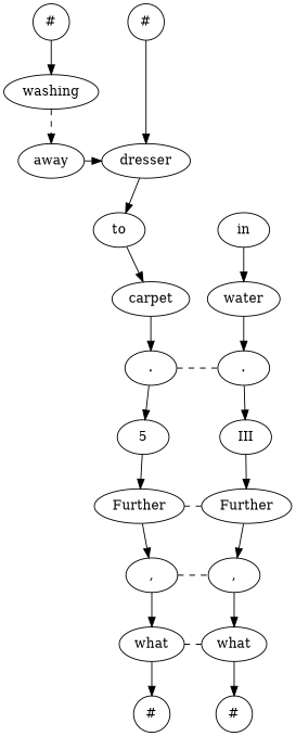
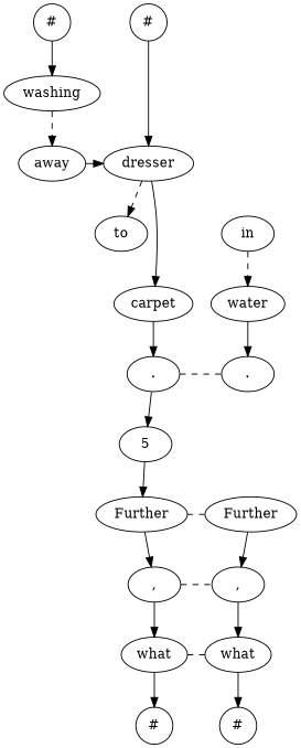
  digraph {
    n1 [label="#" shape=circle]
    n2 [label="#" shape=circle]
    n3 [label=dresser]
    n4 [label=away]
    n5 [label="."]
    n6 [label="."]
    n7 [label=Further]
    n8 [label=Further]
    n9 [label=","]
    n10 [label=","]
    n11 [label=what]
    n12 [label=what]
    n13 [label="#" shape=circle]
    n14 [label="#" shape=circle]
    n15 [label=washing]
    n16 [label=to]
    n17 [label=5]
-   n18 [label=III]
    n19 [label=carpet]
    n20 [label=in]
    n21 [label=water]
    subgraph sub_1 {
      rank=same
      n1
      n2
    }
    subgraph sub_2 {
      rank=same
      n3
      n4
    }
    subgraph sub_3 {
      rank=same
      n5
      n6
    }
    subgraph sub_4 {
      rank=same
      n7
      n8
    }
    subgraph sub_5 {
      rank=same
      n9
      n10
    }
    subgraph sub_6 {
      rank=same
      n11
      n12
    }
    subgraph sub_7 {
      rank=same
      n13
      n14
    }
    n1 -> n3
    n2 -> n15
-   n3 -> n16
+   n3 -> n16 [style=dashed]
    n4 -> n3
    n5 -> n6 [arrowhead=none style=dashed]
    n5 -> n17
-   n6 -> n18
    n7 -> n8 [arrowhead=none style=dashed]
    n7 -> n9
    n8 -> n10
    n9 -> n10 [arrowhead=none style=dashed]
    n9 -> n11
    n10 -> n12
    n11 -> n12 [arrowhead=none style=dashed]
    n11 -> n13
    n12 -> n14
    n15 -> n4 [style=dashed]
-   n16 -> n19
+   n3 -> n19
    n17 -> n7
-   n18 -> n8
    n19 -> n5
-   n20 -> n21
+   n20 -> n21 [style=dashed]
    n21 -> n6
  }
